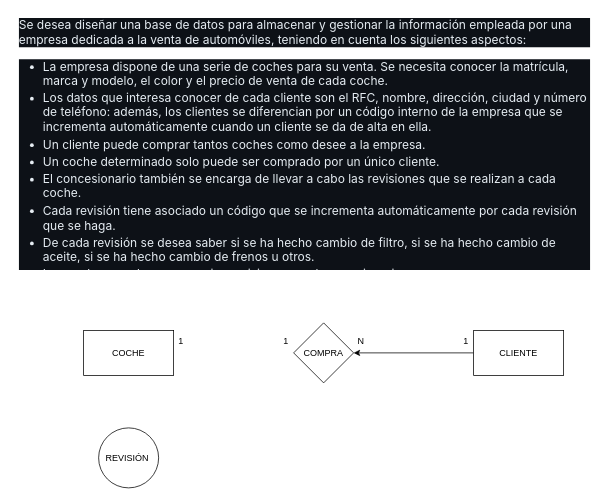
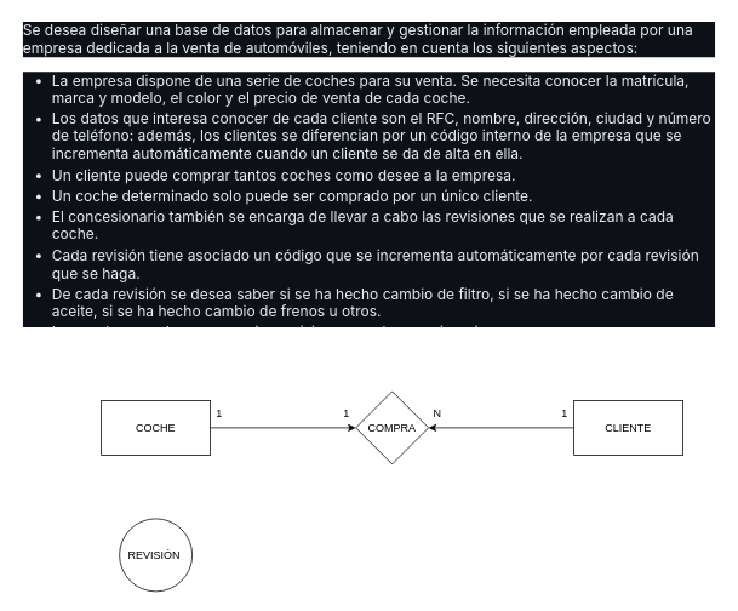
  <mxCell id="0" />
  <mxCell id="1" parent="0" />
  <mxCell id="2" value="&#10;&lt;p style=&quot;box-sizing: border-box; margin-top: 0px; margin-bottom: 16px; color: rgb(230, 237, 243); font-family: -apple-system, BlinkMacSystemFont, &amp;quot;Segoe UI&amp;quot;, &amp;quot;Noto Sans&amp;quot;, Helvetica, Arial, sans-serif, &amp;quot;Apple Color Emoji&amp;quot;, &amp;quot;Segoe UI Emoji&amp;quot;; font-size: 16px; font-style: normal; font-variant-ligatures: normal; font-variant-caps: normal; font-weight: 400; letter-spacing: normal; orphans: 2; text-align: start; text-indent: 0px; text-transform: none; widows: 2; word-spacing: 0px; -webkit-text-stroke-width: 0px; background-color: rgb(13, 17, 23); text-decoration-thickness: initial; text-decoration-style: initial; text-decoration-color: initial;&quot; dir=&quot;auto&quot;&gt;Se desea diseñar una base de datos para almacenar y gestionar la información empleada por una empresa dedicada a la venta de automóviles, teniendo en cuenta los siguientes aspectos:&lt;/p&gt;&lt;ul style=&quot;box-sizing: border-box; padding-left: 2em; margin-top: 0px; margin-bottom: 16px; color: rgb(230, 237, 243); font-family: -apple-system, BlinkMacSystemFont, &amp;quot;Segoe UI&amp;quot;, &amp;quot;Noto Sans&amp;quot;, Helvetica, Arial, sans-serif, &amp;quot;Apple Color Emoji&amp;quot;, &amp;quot;Segoe UI Emoji&amp;quot;; font-size: 16px; font-style: normal; font-variant-ligatures: normal; font-variant-caps: normal; font-weight: 400; letter-spacing: normal; orphans: 2; text-align: start; text-indent: 0px; text-transform: none; widows: 2; word-spacing: 0px; -webkit-text-stroke-width: 0px; background-color: rgb(13, 17, 23); text-decoration-thickness: initial; text-decoration-style: initial; text-decoration-color: initial;&quot; dir=&quot;auto&quot;&gt;&lt;li style=&quot;box-sizing: border-box;&quot;&gt;La empresa dispone de una serie de coches para su venta. Se necesita conocer la matrícula, marca y modelo, el color y el precio de venta de cada coche.&lt;/li&gt;&lt;li style=&quot;box-sizing: border-box; margin-top: 0.25em;&quot;&gt;Los datos que interesa conocer de cada cliente son el RFC, nombre, dirección, ciudad y número de teléfono: además, los clientes se diferencian por un código interno de la empresa que se incrementa automáticamente cuando un cliente se da de alta en ella.&lt;/li&gt;&lt;li style=&quot;box-sizing: border-box; margin-top: 0.25em;&quot;&gt;Un cliente puede comprar tantos coches como desee a la empresa.&lt;/li&gt;&lt;li style=&quot;box-sizing: border-box; margin-top: 0.25em;&quot;&gt;Un coche determinado solo puede ser comprado por un único cliente.&lt;/li&gt;&lt;li style=&quot;box-sizing: border-box; margin-top: 0.25em;&quot;&gt;El concesionario también se encarga de llevar a cabo las revisiones que se realizan a cada coche.&lt;/li&gt;&lt;li style=&quot;box-sizing: border-box; margin-top: 0.25em;&quot;&gt;Cada revisión tiene asociado un código que se incrementa automáticamente por cada revisión que se haga.&lt;/li&gt;&lt;li style=&quot;box-sizing: border-box; margin-top: 0.25em;&quot;&gt;De cada revisión se desea saber si se ha hecho cambio de filtro, si se ha hecho cambio de aceite, si se ha hecho cambio de frenos u otros.&lt;/li&gt;&lt;li style=&quot;box-sizing: border-box; margin-top: 0.25em;&quot;&gt;Los coches pueden pasar varias revisiones en el concesionario.&lt;/li&gt;&lt;/ul&gt;&#10;&#10;" style="text;html=1;strokeColor=none;fillColor=none;spacing=5;spacingTop=-20;whiteSpace=wrap;overflow=hidden;rounded=0;" vertex="1" parent="1"><mxGeometry x="20" y="20" width="770" height="340" as="geometry" /></mxCell>
+ <mxCell id="3" style="edgeStyle=orthogonalEdgeStyle;rounded=0;orthogonalLoop=1;jettySize=auto;html=1;exitX=1;exitY=0.5;exitDx=0;exitDy=0;" edge="1" parent="1" source="4" target="7"><mxGeometry relative="1" as="geometry" /></mxCell>
  <mxCell id="4" value="COCHE" style="rounded=0;whiteSpace=wrap;html=1;" vertex="1" parent="1"><mxGeometry x="111" y="440" width="120" height="60" as="geometry" /></mxCell>
  <mxCell id="5" style="edgeStyle=orthogonalEdgeStyle;rounded=0;orthogonalLoop=1;jettySize=auto;html=1;exitX=0;exitY=0.5;exitDx=0;exitDy=0;" edge="1" parent="1" source="6" target="7"><mxGeometry relative="1" as="geometry" /></mxCell>
  <mxCell id="6" value="CLIENTE" style="rounded=0;whiteSpace=wrap;html=1;" vertex="1" parent="1"><mxGeometry x="631" y="440" width="120" height="60" as="geometry" /></mxCell>
  <mxCell id="7" value="COMPRA" style="rhombus;whiteSpace=wrap;html=1;" vertex="1" parent="1"><mxGeometry x="391" y="430" width="80" height="80" as="geometry" /></mxCell>
  <mxCell id="8" value="1" style="text;html=1;strokeColor=none;fillColor=none;align=center;verticalAlign=middle;whiteSpace=wrap;rounded=0;" vertex="1" parent="1"><mxGeometry x="591" y="440" width="60" height="30" as="geometry" /></mxCell>
  <mxCell id="9" value="N" style="text;html=1;strokeColor=none;fillColor=none;align=center;verticalAlign=middle;whiteSpace=wrap;rounded=0;" vertex="1" parent="1"><mxGeometry x="451" y="440" width="60" height="30" as="geometry" /></mxCell>
  <mxCell id="10" value="1" style="text;html=1;strokeColor=none;fillColor=none;align=center;verticalAlign=middle;whiteSpace=wrap;rounded=0;" vertex="1" parent="1"><mxGeometry x="211" y="440" width="60" height="30" as="geometry" /></mxCell>
  <mxCell id="11" value="1" style="text;html=1;strokeColor=none;fillColor=none;align=center;verticalAlign=middle;whiteSpace=wrap;rounded=0;" vertex="1" parent="1"><mxGeometry x="351" y="440" width="60" height="30" as="geometry" /></mxCell>
  <mxCell id="12" value="REVISIÓN&amp;nbsp;" style="ellipse;whiteSpace=wrap;html=1;" vertex="1" parent="1"><mxGeometry x="131" y="570" width="80" height="80" as="geometry" /></mxCell>
